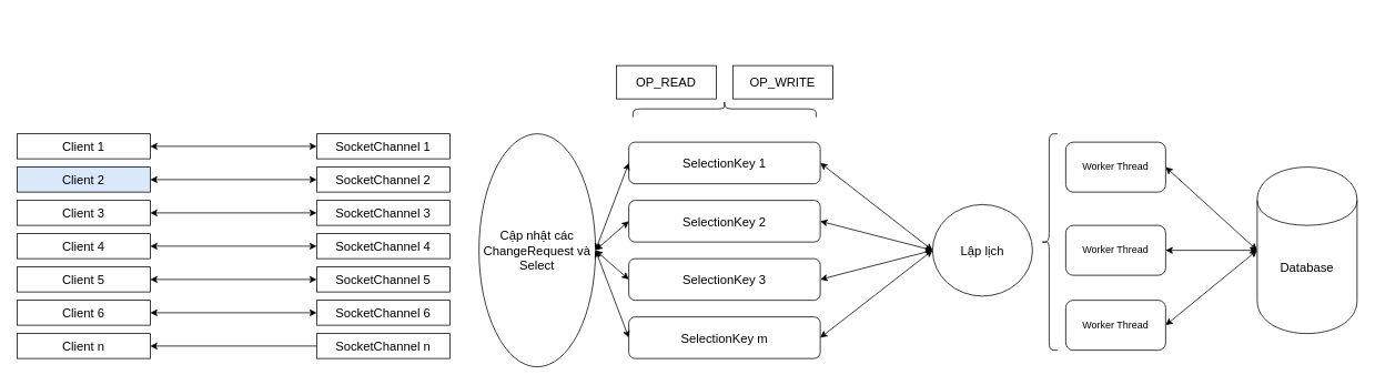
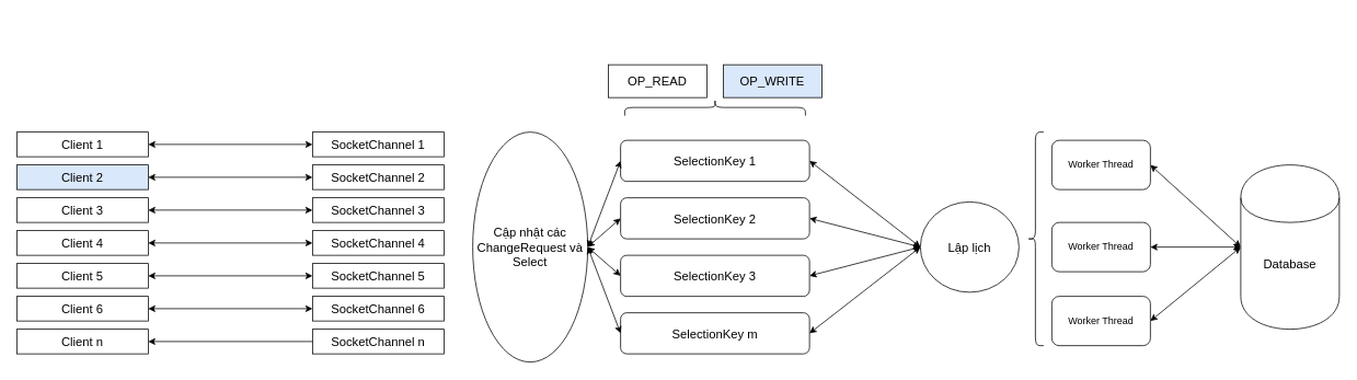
  <mxCell id="0" />
  <mxCell id="1" parent="0" />
  <mxCell id="2" value="Cập nhật các ChangeRequest và Select" style="ellipse;whiteSpace=wrap;html=1;fontSize=15;labelPosition=center;verticalLabelPosition=middle;align=center;verticalAlign=middle;" parent="1" vertex="1"><mxGeometry x="575" y="160" width="140" height="280" as="geometry" /></mxCell>
  <mxCell id="3" value="Client 1" style="rounded=0;whiteSpace=wrap;html=1;fontSize=15;labelPosition=center;verticalLabelPosition=middle;align=center;verticalAlign=middle;" parent="1" vertex="1"><mxGeometry x="20" y="160" width="160" height="30" as="geometry" /></mxCell>
  <mxCell id="4" value="Client 2" style="rounded=0;whiteSpace=wrap;html=1;fontSize=15;labelPosition=center;verticalLabelPosition=middle;align=center;verticalAlign=middle;fillColor=#dae8fc;" parent="1" vertex="1"><mxGeometry x="20" y="200" width="160" height="30" as="geometry" /></mxCell>
  <mxCell id="5" value="Client 3" style="rounded=0;whiteSpace=wrap;html=1;fontSize=15;labelPosition=center;verticalLabelPosition=middle;align=center;verticalAlign=middle;" parent="1" vertex="1"><mxGeometry x="20" y="240" width="160" height="30" as="geometry" /></mxCell>
  <mxCell id="6" value="Client 4" style="rounded=0;whiteSpace=wrap;html=1;fontSize=15;labelPosition=center;verticalLabelPosition=middle;align=center;verticalAlign=middle;" parent="1" vertex="1"><mxGeometry x="20" y="280" width="160" height="30" as="geometry" /></mxCell>
  <mxCell id="7" value="Client 5" style="rounded=0;whiteSpace=wrap;html=1;fontSize=15;labelPosition=center;verticalLabelPosition=middle;align=center;verticalAlign=middle;" parent="1" vertex="1"><mxGeometry x="20" y="320" width="160" height="30" as="geometry" /></mxCell>
  <mxCell id="8" value="Client 6" style="rounded=0;whiteSpace=wrap;html=1;fontSize=15;labelPosition=center;verticalLabelPosition=middle;align=center;verticalAlign=middle;" parent="1" vertex="1"><mxGeometry x="20" y="360" width="160" height="30" as="geometry" /></mxCell>
  <mxCell id="9" value="Client n" style="rounded=0;whiteSpace=wrap;html=1;fontSize=15;labelPosition=center;verticalLabelPosition=middle;align=center;verticalAlign=middle;" parent="1" vertex="1"><mxGeometry x="20" y="400" width="160" height="30" as="geometry" /></mxCell>
  <mxCell id="10" value="SelectionKey 1" style="rounded=1;whiteSpace=wrap;html=1;fontSize=15;labelPosition=center;verticalLabelPosition=middle;align=center;verticalAlign=middle;" parent="1" vertex="1"><mxGeometry x="755" y="170" width="230" height="50" as="geometry" /></mxCell>
  <mxCell id="11" value="&lt;span style=&quot;font-size: 15px;&quot;&gt;SelectionKey 2&lt;/span&gt;" style="rounded=1;whiteSpace=wrap;html=1;fontSize=15;labelPosition=center;verticalLabelPosition=middle;align=center;verticalAlign=middle;" parent="1" vertex="1"><mxGeometry x="755" y="240" width="230" height="50" as="geometry" /></mxCell>
  <mxCell id="12" value="&lt;span style=&quot;font-size: 15px;&quot;&gt;SelectionKey m&lt;/span&gt;" style="rounded=1;whiteSpace=wrap;html=1;fontSize=15;labelPosition=center;verticalLabelPosition=middle;align=center;verticalAlign=middle;" parent="1" vertex="1"><mxGeometry x="755" y="380" width="230" height="50" as="geometry" /></mxCell>
  <mxCell id="13" value="&lt;span style=&quot;font-size: 15px;&quot;&gt;SelectionKey 3&lt;/span&gt;" style="rounded=1;whiteSpace=wrap;html=1;fontSize=15;labelPosition=center;verticalLabelPosition=middle;align=center;verticalAlign=middle;" parent="1" vertex="1"><mxGeometry x="755" y="310" width="230" height="50" as="geometry" /></mxCell>
  <mxCell id="14" value="" style="endArrow=classic;startArrow=classic;html=1;exitX=1;exitY=0.5;exitDx=0;exitDy=0;entryX=0;entryY=0.5;entryDx=0;entryDy=0;fontSize=15;labelPosition=center;verticalLabelPosition=middle;align=center;verticalAlign=middle;" parent="1" source="2" target="10" edge="1"><mxGeometry width="50" height="50" relative="1" as="geometry"><mxPoint x="705" y="190" as="sourcePoint" /><mxPoint x="755" y="140" as="targetPoint" /></mxGeometry></mxCell>
  <mxCell id="15" value="" style="endArrow=classic;startArrow=classic;html=1;entryX=0;entryY=0.5;entryDx=0;entryDy=0;exitX=1;exitY=0.5;exitDx=0;exitDy=0;fontSize=15;labelPosition=center;verticalLabelPosition=middle;align=center;verticalAlign=middle;" parent="1" source="2" target="11" edge="1"><mxGeometry width="50" height="50" relative="1" as="geometry"><mxPoint x="685" y="495" as="sourcePoint" /><mxPoint x="715" y="380" as="targetPoint" /></mxGeometry></mxCell>
  <mxCell id="16" value="" style="endArrow=classic;startArrow=classic;html=1;entryX=0;entryY=0.5;entryDx=0;entryDy=0;exitX=1;exitY=0.5;exitDx=0;exitDy=0;fontSize=15;labelPosition=center;verticalLabelPosition=middle;align=center;verticalAlign=middle;" parent="1" source="2" target="13" edge="1"><mxGeometry width="50" height="50" relative="1" as="geometry"><mxPoint x="725" y="310" as="sourcePoint" /><mxPoint x="765" y="275" as="targetPoint" /></mxGeometry></mxCell>
  <mxCell id="17" value="" style="endArrow=classic;startArrow=classic;html=1;entryX=0;entryY=0.5;entryDx=0;entryDy=0;exitX=1;exitY=0.5;exitDx=0;exitDy=0;fontSize=15;labelPosition=center;verticalLabelPosition=middle;align=center;verticalAlign=middle;" parent="1" source="2" target="12" edge="1"><mxGeometry width="50" height="50" relative="1" as="geometry"><mxPoint x="695" y="465" as="sourcePoint" /><mxPoint x="735" y="430" as="targetPoint" /></mxGeometry></mxCell>
  <mxCell id="18" value="SocketChannel 1" style="rounded=0;whiteSpace=wrap;html=1;fontSize=15;labelPosition=center;verticalLabelPosition=middle;align=center;verticalAlign=middle;" parent="1" vertex="1"><mxGeometry x="380" y="160" width="160" height="30" as="geometry" /></mxCell>
  <mxCell id="19" value="SocketChannel 2" style="rounded=0;whiteSpace=wrap;html=1;fontSize=15;labelPosition=center;verticalLabelPosition=middle;align=center;verticalAlign=middle;" parent="1" vertex="1"><mxGeometry x="380" y="200" width="160" height="30" as="geometry" /></mxCell>
  <mxCell id="20" value="SocketChannel 3" style="rounded=0;whiteSpace=wrap;html=1;fontSize=15;labelPosition=center;verticalLabelPosition=middle;align=center;verticalAlign=middle;" parent="1" vertex="1"><mxGeometry x="380" y="240" width="160" height="30" as="geometry" /></mxCell>
  <mxCell id="21" value="SocketChannel 4" style="rounded=0;whiteSpace=wrap;html=1;fontSize=15;labelPosition=center;verticalLabelPosition=middle;align=center;verticalAlign=middle;" parent="1" vertex="1"><mxGeometry x="380" y="280" width="160" height="30" as="geometry" /></mxCell>
  <mxCell id="22" value="SocketChannel 5" style="rounded=0;whiteSpace=wrap;html=1;fontSize=15;labelPosition=center;verticalLabelPosition=middle;align=center;verticalAlign=middle;" parent="1" vertex="1"><mxGeometry x="380" y="320" width="160" height="30" as="geometry" /></mxCell>
  <mxCell id="23" value="SocketChannel 6" style="rounded=0;whiteSpace=wrap;html=1;fontSize=15;labelPosition=center;verticalLabelPosition=middle;align=center;verticalAlign=middle;" parent="1" vertex="1"><mxGeometry x="380" y="360" width="160" height="30" as="geometry" /></mxCell>
  <mxCell id="24" value="SocketChannel n" style="rounded=0;whiteSpace=wrap;html=1;fontSize=15;labelPosition=center;verticalLabelPosition=middle;align=center;verticalAlign=middle;" parent="1" vertex="1"><mxGeometry x="380" y="400" width="160" height="30" as="geometry" /></mxCell>
  <mxCell id="25" value="" style="endArrow=classic;startArrow=classic;html=1;exitX=1;exitY=0.5;exitDx=0;exitDy=0;entryX=0;entryY=0.5;entryDx=0;entryDy=0;fontSize=15;labelPosition=center;verticalLabelPosition=middle;align=center;verticalAlign=middle;" parent="1" source="3" target="18" edge="1"><mxGeometry width="50" height="50" relative="1" as="geometry"><mxPoint x="230" y="210" as="sourcePoint" /><mxPoint x="280" y="160" as="targetPoint" /></mxGeometry></mxCell>
  <mxCell id="26" value="" style="endArrow=classic;startArrow=classic;html=1;exitX=1;exitY=0.5;exitDx=0;exitDy=0;entryX=0;entryY=0.5;entryDx=0;entryDy=0;fontSize=15;labelPosition=center;verticalLabelPosition=middle;align=center;verticalAlign=middle;" parent="1" source="4" target="19" edge="1"><mxGeometry width="50" height="50" relative="1" as="geometry"><mxPoint x="180" y="230" as="sourcePoint" /><mxPoint x="380" y="230" as="targetPoint" /></mxGeometry></mxCell>
  <mxCell id="27" value="" style="endArrow=classic;startArrow=classic;html=1;exitX=1;exitY=0.5;exitDx=0;exitDy=0;entryX=0;entryY=0.5;entryDx=0;entryDy=0;fontSize=15;labelPosition=center;verticalLabelPosition=middle;align=center;verticalAlign=middle;" parent="1" source="5" target="20" edge="1"><mxGeometry width="50" height="50" relative="1" as="geometry"><mxPoint x="210" y="264.41" as="sourcePoint" /><mxPoint x="410" y="264.41" as="targetPoint" /></mxGeometry></mxCell>
  <mxCell id="28" value="" style="endArrow=classic;startArrow=classic;html=1;exitX=1;exitY=0.5;exitDx=0;exitDy=0;entryX=0;entryY=0.5;entryDx=0;entryDy=0;fontSize=15;labelPosition=center;verticalLabelPosition=middle;align=center;verticalAlign=middle;" parent="1" source="6" target="21" edge="1"><mxGeometry width="50" height="50" relative="1" as="geometry"><mxPoint x="190" y="318.82" as="sourcePoint" /><mxPoint x="390" y="318.82" as="targetPoint" /></mxGeometry></mxCell>
  <mxCell id="29" value="" style="endArrow=classic;startArrow=classic;html=1;exitX=1;exitY=0.5;exitDx=0;exitDy=0;entryX=0;entryY=0.5;entryDx=0;entryDy=0;fontSize=15;labelPosition=center;verticalLabelPosition=middle;align=center;verticalAlign=middle;" parent="1" source="7" target="22" edge="1"><mxGeometry width="50" height="50" relative="1" as="geometry"><mxPoint x="210" y="334.41" as="sourcePoint" /><mxPoint x="340" y="370" as="targetPoint" /></mxGeometry></mxCell>
  <mxCell id="30" value="" style="endArrow=classic;startArrow=classic;html=1;exitX=1;exitY=0.5;exitDx=0;exitDy=0;entryX=0;entryY=0.5;entryDx=0;entryDy=0;fontSize=15;labelPosition=center;verticalLabelPosition=middle;align=center;verticalAlign=middle;" parent="1" source="8" target="23" edge="1"><mxGeometry width="50" height="50" relative="1" as="geometry"><mxPoint x="180" y="400" as="sourcePoint" /><mxPoint x="380" y="400" as="targetPoint" /></mxGeometry></mxCell>
  <mxCell id="31" value="" style="endArrow=none;startArrow=classic;html=1;exitX=1;exitY=0.5;exitDx=0;exitDy=0;entryX=0;entryY=0.5;entryDx=0;entryDy=0;fontSize=15;labelPosition=center;verticalLabelPosition=middle;align=center;verticalAlign=middle;" parent="1" source="9" target="24" edge="1"><mxGeometry width="50" height="50" relative="1" as="geometry"><mxPoint x="190" y="440" as="sourcePoint" /><mxPoint x="390" y="440" as="targetPoint" /></mxGeometry></mxCell>
  <mxCell id="32" value="" style="shape=curlyBracket;whiteSpace=wrap;html=1;rounded=1;rotation=90;fontSize=15;labelPosition=center;verticalLabelPosition=middle;align=center;verticalAlign=middle;" parent="1" vertex="1"><mxGeometry x="860" y="20" width="20" height="220" as="geometry" /></mxCell>
  <mxCell id="33" value="OP_READ" style="rounded=0;whiteSpace=wrap;html=1;fontSize=15;labelPosition=center;verticalLabelPosition=middle;align=center;verticalAlign=middle;" parent="1" vertex="1"><mxGeometry x="740" y="78" width="120" height="40" as="geometry" /></mxCell>
- <mxCell id="34" value="OP_WRITE" style="rounded=0;whiteSpace=wrap;html=1;fontSize=15;labelPosition=center;verticalLabelPosition=middle;align=center;verticalAlign=middle;" parent="1" vertex="1"><mxGeometry x="880" y="78" width="120" height="40" as="geometry" /></mxCell>
+ <mxCell id="34" value="OP_WRITE" style="rounded=0;whiteSpace=wrap;html=1;fontSize=15;labelPosition=center;verticalLabelPosition=middle;align=center;verticalAlign=middle;fillColor=#dae8fc;" parent="1" vertex="1"><mxGeometry x="880" y="78" width="120" height="40" as="geometry" /></mxCell>
  <mxCell id="35" value="Lập lịch" style="ellipse;whiteSpace=wrap;html=1;fontSize=15;labelPosition=center;verticalLabelPosition=middle;align=center;verticalAlign=middle;" parent="1" vertex="1"><mxGeometry x="1120" y="245" width="120" height="110" as="geometry" /></mxCell>
  <mxCell id="36" value="" style="endArrow=classic;startArrow=classic;html=1;exitX=1;exitY=0.5;exitDx=0;exitDy=0;entryX=0;entryY=0.5;entryDx=0;entryDy=0;fontSize=15;labelPosition=center;verticalLabelPosition=middle;align=center;verticalAlign=middle;" parent="1" source="10" target="35" edge="1"><mxGeometry width="50" height="50" relative="1" as="geometry"><mxPoint x="1030" y="240" as="sourcePoint" /><mxPoint x="1080" y="190" as="targetPoint" /></mxGeometry></mxCell>
  <mxCell id="37" value="" style="endArrow=classic;startArrow=classic;html=1;exitX=1;exitY=0.5;exitDx=0;exitDy=0;entryX=0;entryY=0.5;entryDx=0;entryDy=0;fontSize=15;labelPosition=center;verticalLabelPosition=middle;align=center;verticalAlign=middle;" parent="1" source="11" target="35" edge="1"><mxGeometry width="50" height="50" relative="1" as="geometry"><mxPoint x="995" y="295" as="sourcePoint" /><mxPoint x="1130" y="400" as="targetPoint" /></mxGeometry></mxCell>
  <mxCell id="38" value="" style="endArrow=classic;startArrow=classic;html=1;exitX=1;exitY=0.5;exitDx=0;exitDy=0;entryX=0;entryY=0.5;entryDx=0;entryDy=0;fontSize=15;labelPosition=center;verticalLabelPosition=middle;align=center;verticalAlign=middle;" parent="1" source="13" target="35" edge="1"><mxGeometry width="50" height="50" relative="1" as="geometry"><mxPoint x="1010" y="345" as="sourcePoint" /><mxPoint x="1145" y="380" as="targetPoint" /></mxGeometry></mxCell>
  <mxCell id="39" value="" style="endArrow=classic;startArrow=classic;html=1;exitX=1;exitY=0.5;exitDx=0;exitDy=0;entryX=0;entryY=0.5;entryDx=0;entryDy=0;fontSize=15;labelPosition=center;verticalLabelPosition=middle;align=center;verticalAlign=middle;" parent="1" source="12" target="35" edge="1"><mxGeometry width="50" height="50" relative="1" as="geometry"><mxPoint x="1030" y="415" as="sourcePoint" /><mxPoint x="1165" y="380" as="targetPoint" /></mxGeometry></mxCell>
  <mxCell id="40" value="Database" style="shape=cylinder;whiteSpace=wrap;html=1;boundedLbl=1;backgroundOutline=1;fontSize=15;labelPosition=center;verticalLabelPosition=middle;align=center;verticalAlign=middle;" parent="1" vertex="1"><mxGeometry x="1510" y="200" width="120" height="200" as="geometry" /></mxCell>
  <mxCell id="41" value="" style="endArrow=classic;startArrow=classic;html=1;exitX=1;exitY=0.5;exitDx=0;exitDy=0;entryX=0;entryY=0.5;entryDx=0;entryDy=0;fontSize=15;labelPosition=center;verticalLabelPosition=middle;align=center;verticalAlign=middle;" parent="1" source="45" target="40" edge="1"><mxGeometry width="50" height="50" relative="1" as="geometry"><mxPoint x="1400" y="200" as="sourcePoint" /><mxPoint x="1480" y="170" as="targetPoint" /></mxGeometry></mxCell>
  <mxCell id="42" value="" style="endArrow=classic;startArrow=classic;html=1;exitX=1;exitY=0.5;exitDx=0;exitDy=0;entryX=0;entryY=0.5;entryDx=0;entryDy=0;fontSize=15;labelPosition=center;verticalLabelPosition=middle;align=center;verticalAlign=middle;" parent="1" source="46" target="40" edge="1"><mxGeometry width="50" height="50" relative="1" as="geometry"><mxPoint x="1400" y="300" as="sourcePoint" /><mxPoint x="1530" y="440" as="targetPoint" /></mxGeometry></mxCell>
  <mxCell id="43" value="" style="endArrow=classic;startArrow=classic;html=1;exitX=1;exitY=0.5;exitDx=0;exitDy=0;entryX=0;entryY=0.5;entryDx=0;entryDy=0;fontSize=15;labelPosition=center;verticalLabelPosition=middle;align=center;verticalAlign=middle;" parent="1" source="47" target="40" edge="1"><mxGeometry width="50" height="50" relative="1" as="geometry"><mxPoint x="1400" y="390" as="sourcePoint" /><mxPoint x="1550" y="388.57" as="targetPoint" /></mxGeometry></mxCell>
  <mxCell id="44" value="" style="shape=curlyBracket;whiteSpace=wrap;html=1;rounded=1;fontSize=15;" parent="1" vertex="1"><mxGeometry x="1250" y="160" width="20" height="260" as="geometry" /></mxCell>
  <mxCell id="45" value="Worker Thread" style="rounded=1;whiteSpace=wrap;html=1;" vertex="1" parent="1"><mxGeometry x="1280" y="170" width="120" height="60" as="geometry" /></mxCell>
  <mxCell id="46" value="Worker Thread" style="rounded=1;whiteSpace=wrap;html=1;" vertex="1" parent="1"><mxGeometry x="1280" y="270" width="120" height="60" as="geometry" /></mxCell>
  <mxCell id="47" value="Worker Thread" style="rounded=1;whiteSpace=wrap;html=1;" vertex="1" parent="1"><mxGeometry x="1280" y="360" width="120" height="60" as="geometry" /></mxCell>
